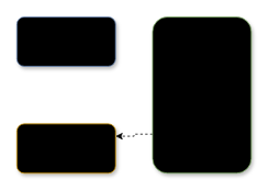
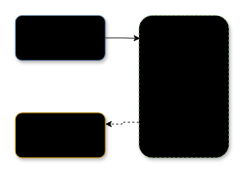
  <mxCell id="0" />
  <mxCell id="1" parent="0" />
  <mxCell id="2" value="&lt;font style=&quot;font-size: 22px;&quot;&gt;GitHub&lt;/font&gt;&lt;div&gt;&lt;font style=&quot;font-size: 22px;&quot;&gt;Repository&lt;/font&gt;&lt;/div&gt;" style="rounded=1;whiteSpace=wrap;html=1;fillColor=#dae8fc;strokeColor=#6c8ebf;gradientColor=light-dark(#ffffff, #ededed);shadow=1;" vertex="1" parent="1"><mxGeometry x="20" y="20" width="120" height="60" as="geometry" /></mxCell>
  <mxCell id="3" style="edgeStyle=orthogonalEdgeStyle;rounded=0;orthogonalLoop=1;jettySize=auto;html=1;exitX=0;exitY=0.75;exitDx=0;exitDy=0;entryX=1;entryY=0.25;entryDx=0;entryDy=0;dashed=1;" edge="1" parent="1" source="4" target="5"><mxGeometry relative="1" as="geometry" /></mxCell>
- <mxCell id="4" value="&lt;font style=&quot;font-size: 22px;&quot;&gt;???&lt;/font&gt;&lt;div&gt;&lt;font style=&quot;font-size: 22px;&quot;&gt;irgendwas mit Jenkins&lt;/font&gt;&lt;/div&gt;&lt;div&gt;&lt;font style=&quot;font-size: 22px;&quot;&gt;???&lt;/font&gt;&lt;/div&gt;" style="rounded=1;whiteSpace=wrap;html=1;fillColor=#d5e8d4;strokeColor=#82b366;gradientColor=light-dark(#ffffff, #ededed);shadow=1;" vertex="1" parent="1"><mxGeometry x="185" y="20" width="120" height="190" as="geometry" /></mxCell>
+ <mxCell id="4" value="&lt;font style=&quot;font-size: 22px;&quot;&gt;???&lt;/font&gt;&lt;div&gt;&lt;font style=&quot;font-size: 22px;&quot;&gt;irgendwas mit Jenkins&lt;/font&gt;&lt;/div&gt;&lt;div&gt;&lt;font style=&quot;font-size: 22px;&quot;&gt;???&lt;/font&gt;&lt;/div&gt;" style="rounded=1;whiteSpace=wrap;html=1;fillColor=#d5e8d4;strokeColor=#82b366;gradientColor=light-dark(#ffffff, #ededed);shadow=1;dashed=1;" vertex="1" parent="1"><mxGeometry x="185" y="20" width="120" height="190" as="geometry" /></mxCell>
  <mxCell id="5" value="&lt;font style=&quot;font-size: 22px;&quot;&gt;RPM/DEB&lt;/font&gt;&lt;div&gt;&lt;font style=&quot;font-size: 22px;&quot;&gt;Pakete&lt;/font&gt;&lt;/div&gt;" style="rounded=1;whiteSpace=wrap;html=1;fillColor=#ffe6cc;strokeColor=#d79b00;gradientColor=light-dark(#fafafa, #ededed);shadow=1;" vertex="1" parent="1"><mxGeometry x="20" y="150" width="120" height="60" as="geometry" /></mxCell>
+ <mxCell id="6" style="edgeStyle=orthogonalEdgeStyle;rounded=0;orthogonalLoop=1;jettySize=auto;html=1;exitX=1;exitY=0.5;exitDx=0;exitDy=0;entryX=0.013;entryY=0.161;entryDx=0;entryDy=0;entryPerimeter=0;" edge="1" parent="1" source="2" target="4"><mxGeometry relative="1" as="geometry" /></mxCell>
